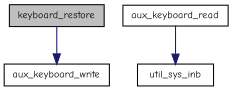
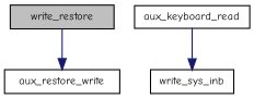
  digraph {
    fontname="Comic Neue"
    rankdir=TB
    node [color=black fillcolor=white fontname="Comic Neue" fontsize=10 shape=record style=filled]
    edge [color=midnightblue fontname="Comic Neue" fontsize=10 labelfontname=Helvetica labelfontsize=10 style=solid]
-   n1 [fillcolor=grey75 fontcolor=black height=0.2 label=keyboard_restore width=0.4]
-   n2 [height=0.2 label=aux_keyboard_write width=0.4]
+   n1 [fillcolor=grey75 fontcolor=black height=0.2 label=write_restore width=0.4]
+   n2 [height=0.2 label=aux_restore_write width=0.4]
    n3 [height=0.2 label=aux_keyboard_read width=0.4]
-   n4 [height=0.2 label=util_sys_inb width=0.4]
+   n4 [height=0.2 label=write_sys_inb width=0.4]
    n1 -> n2
    n3 -> n4
  }
